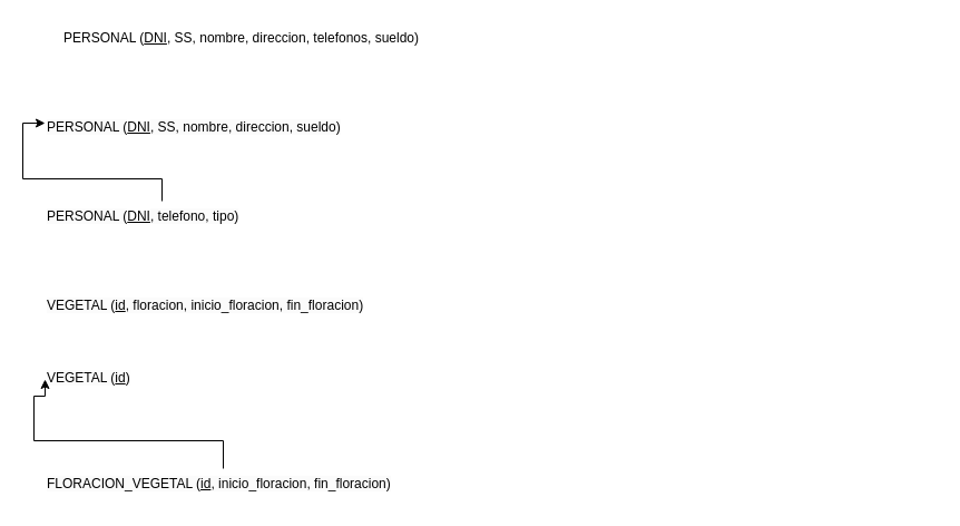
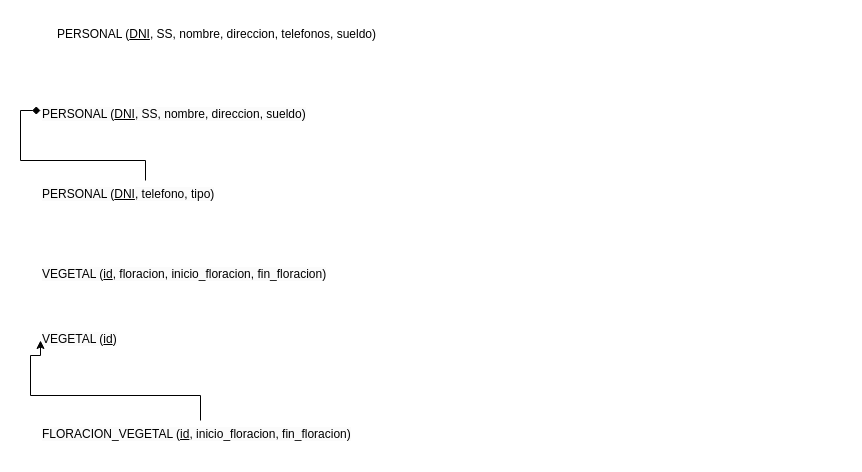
  <mxCell id="0" />
  <mxCell id="1" parent="0" />
  <mxCell id="2" value="&lt;span style=&quot;color: rgb(0, 0, 0); font-family: Helvetica; font-size: 12px; font-style: normal; font-variant-ligatures: normal; font-variant-caps: normal; font-weight: 400; letter-spacing: normal; orphans: 2; text-align: center; text-indent: 0px; text-transform: none; widows: 2; word-spacing: 0px; -webkit-text-stroke-width: 0px; background-color: rgb(251, 251, 251); text-decoration-thickness: initial; text-decoration-style: initial; text-decoration-color: initial; float: none; display: inline !important;&quot;&gt;VEGETAL (&lt;u&gt;id&lt;/u&gt;, floracion, inicio_floracion, fin_floracion)&lt;/span&gt;" style="text;whiteSpace=wrap;html=1;" vertex="1" parent="1"><mxGeometry x="40" y="260" width="800" height="30" as="geometry" /></mxCell>
  <mxCell id="3" value="&lt;span style=&quot;color: rgb(0, 0, 0); font-family: Helvetica; font-size: 12px; font-style: normal; font-variant-ligatures: normal; font-variant-caps: normal; font-weight: 400; letter-spacing: normal; orphans: 2; text-align: center; text-indent: 0px; text-transform: none; widows: 2; word-spacing: 0px; -webkit-text-stroke-width: 0px; background-color: rgb(251, 251, 251); text-decoration-thickness: initial; text-decoration-style: initial; text-decoration-color: initial; float: none; display: inline !important;&quot;&gt;VEGETAL (&lt;u&gt;id&lt;/u&gt;)&lt;/span&gt;" style="text;whiteSpace=wrap;html=1;" vertex="1" parent="1"><mxGeometry x="40" y="325" width="800" height="30" as="geometry" /></mxCell>
  <mxCell id="4" style="edgeStyle=orthogonalEdgeStyle;rounded=0;orthogonalLoop=1;jettySize=auto;html=1;entryX=0;entryY=0.5;entryDx=0;entryDy=0;" edge="1" parent="1" source="5" target="3"><mxGeometry relative="1" as="geometry"><Array as="points"><mxPoint x="200" y="395" /><mxPoint x="30" y="395" /><mxPoint x="30" y="355" /></Array></mxGeometry></mxCell>
  <mxCell id="5" value="&lt;span style=&quot;color: rgb(0, 0, 0); font-family: Helvetica; font-size: 12px; font-style: normal; font-variant-ligatures: normal; font-variant-caps: normal; font-weight: 400; letter-spacing: normal; orphans: 2; text-align: center; text-indent: 0px; text-transform: none; widows: 2; word-spacing: 0px; -webkit-text-stroke-width: 0px; background-color: rgb(251, 251, 251); text-decoration-thickness: initial; text-decoration-style: initial; text-decoration-color: initial; float: none; display: inline !important;&quot;&gt;FLORACION_VEGETAL (&lt;u&gt;id&lt;/u&gt;, inicio_floracion, fin_floracion)&lt;/span&gt;" style="text;whiteSpace=wrap;html=1;" vertex="1" parent="1"><mxGeometry x="40" y="420" width="800" height="30" as="geometry" /></mxCell>
  <mxCell id="6" value="&lt;span style=&quot;color: rgb(0, 0, 0); font-family: Helvetica; font-size: 12px; font-style: normal; font-variant-ligatures: normal; font-variant-caps: normal; font-weight: 400; letter-spacing: normal; orphans: 2; text-align: center; text-indent: 0px; text-transform: none; widows: 2; word-spacing: 0px; -webkit-text-stroke-width: 0px; background-color: rgb(251, 251, 251); text-decoration-thickness: initial; text-decoration-style: initial; text-decoration-color: initial; float: none; display: inline !important;&quot;&gt;PERSONAL (&lt;/span&gt;&lt;u style=&quot;border-color: var(--border-color); color: rgb(0, 0, 0); font-family: Helvetica; font-size: 12px; font-style: normal; font-variant-ligatures: normal; font-variant-caps: normal; font-weight: 400; letter-spacing: normal; orphans: 2; text-align: center; text-indent: 0px; text-transform: none; widows: 2; word-spacing: 0px; -webkit-text-stroke-width: 0px;&quot;&gt;DNI&lt;/u&gt;&lt;span style=&quot;color: rgb(0, 0, 0); font-family: Helvetica; font-size: 12px; font-style: normal; font-variant-ligatures: normal; font-variant-caps: normal; font-weight: 400; letter-spacing: normal; orphans: 2; text-align: center; text-indent: 0px; text-transform: none; widows: 2; word-spacing: 0px; -webkit-text-stroke-width: 0px; background-color: rgb(251, 251, 251); text-decoration-thickness: initial; text-decoration-style: initial; text-decoration-color: initial; float: none; display: inline !important;&quot;&gt;, SS, nombre, direccion, sueldo)&lt;/span&gt;" style="text;whiteSpace=wrap;html=1;" vertex="1" parent="1"><mxGeometry x="40" y="100" width="350" height="30" as="geometry" /></mxCell>
- <mxCell id="7" style="edgeStyle=orthogonalEdgeStyle;rounded=0;orthogonalLoop=1;jettySize=auto;html=1;" edge="1" parent="1" source="8" target="6"><mxGeometry relative="1" as="geometry"><Array as="points"><mxPoint x="145" y="160" /><mxPoint x="20" y="160" /><mxPoint x="20" y="110" /></Array></mxGeometry></mxCell>
+ <mxCell id="7" style="edgeStyle=orthogonalEdgeStyle;rounded=0;orthogonalLoop=1;jettySize=auto;html=1;endArrow=diamond;" edge="1" parent="1" source="8" target="6"><mxGeometry relative="1" as="geometry"><Array as="points"><mxPoint x="145" y="160" /><mxPoint x="20" y="160" /><mxPoint x="20" y="110" /></Array></mxGeometry></mxCell>
  <mxCell id="8" value="&lt;span style=&quot;color: rgb(0, 0, 0); font-family: Helvetica; font-size: 12px; font-style: normal; font-variant-ligatures: normal; font-variant-caps: normal; font-weight: 400; letter-spacing: normal; orphans: 2; text-align: center; text-indent: 0px; text-transform: none; widows: 2; word-spacing: 0px; -webkit-text-stroke-width: 0px; background-color: rgb(251, 251, 251); text-decoration-thickness: initial; text-decoration-style: initial; text-decoration-color: initial; float: none; display: inline !important;&quot;&gt;PERSONAL (&lt;/span&gt;&lt;u style=&quot;border-color: var(--border-color); color: rgb(0, 0, 0); font-family: Helvetica; font-size: 12px; font-style: normal; font-variant-ligatures: normal; font-variant-caps: normal; font-weight: 400; letter-spacing: normal; orphans: 2; text-align: center; text-indent: 0px; text-transform: none; widows: 2; word-spacing: 0px; -webkit-text-stroke-width: 0px;&quot;&gt;DNI&lt;/u&gt;&lt;span style=&quot;color: rgb(0, 0, 0); font-family: Helvetica; font-size: 12px; font-style: normal; font-variant-ligatures: normal; font-variant-caps: normal; font-weight: 400; letter-spacing: normal; orphans: 2; text-align: center; text-indent: 0px; text-transform: none; widows: 2; word-spacing: 0px; -webkit-text-stroke-width: 0px; background-color: rgb(251, 251, 251); text-decoration-thickness: initial; text-decoration-style: initial; text-decoration-color: initial; float: none; display: inline !important;&quot;&gt;, telefono, tipo)&lt;/span&gt;" style="text;whiteSpace=wrap;html=1;" vertex="1" parent="1"><mxGeometry x="40" y="180" width="350" height="40" as="geometry" /></mxCell>
  <mxCell id="9" value="PERSONAL (&lt;u style=&quot;border-color: var(--border-color); text-align: center;&quot;&gt;DNI&lt;/u&gt;&lt;span style=&quot;text-align: center;&quot;&gt;, SS, nombre, direccion, telefonos, sueldo)&lt;/span&gt;" style="text;whiteSpace=wrap;html=1;" vertex="1" parent="1"><mxGeometry x="55" y="20" width="350" height="40" as="geometry" /></mxCell>
